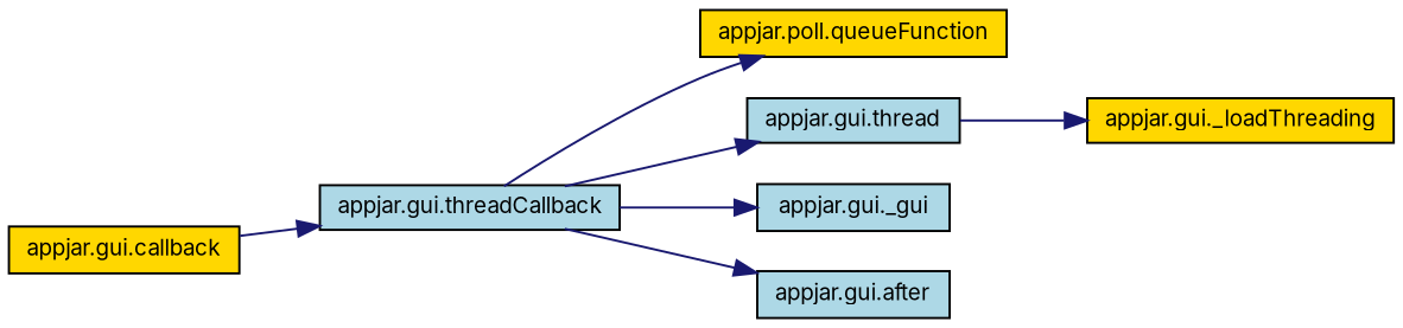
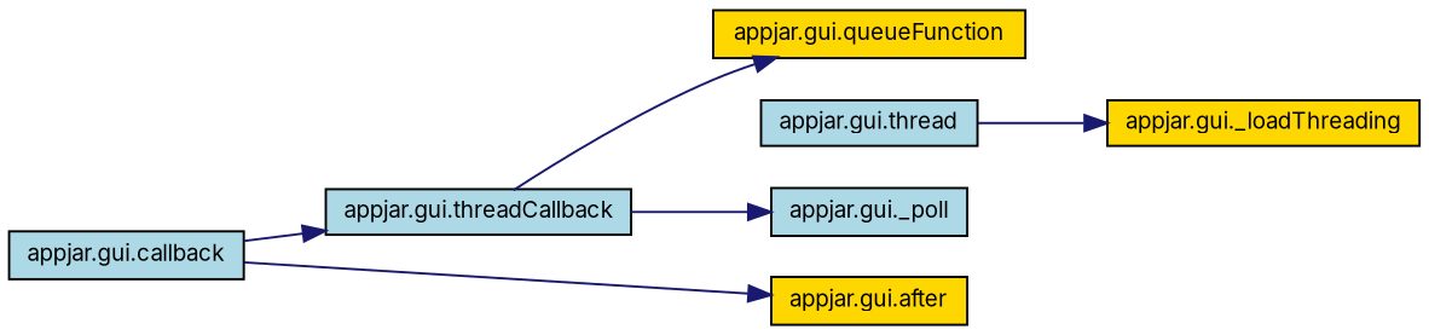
  digraph {
    fontname=Inter
    rankdir=LR
    node [color=black fillcolor=lightblue fontname=Inter fontsize=10 shape=record style=filled]
    edge [color=midnightblue fontname=Inter fontsize=10 labelfontname=Helvetica labelfontsize=10 style=solid]
-   n1 [fillcolor=gold fontcolor=black height=0.2 label="appjar.gui.callback" width=0.4]
+   n1 [fontcolor=black height=0.2 label="appjar.gui.callback" width=0.4]
    n2 [height=0.2 label="appjar.gui.threadCallback" width=0.4]
-   n3 [fillcolor=gold height=0.2 label="appjar.poll.queueFunction" width=0.4]
+   n3 [fillcolor=gold height=0.2 label="appjar.gui.queueFunction" width=0.4]
    n4 [height=0.2 label="appjar.gui.thread" width=0.4]
-   n5 [height=0.2 label="appjar.gui.after" width=0.4]
-   n6 [height=0.2 label="appjar.gui._gui" width=0.4]
+   n5 [fillcolor=gold height=0.2 label="appjar.gui.after" width=0.4]
+   n6 [height=0.2 label="appjar.gui._poll" width=0.4]
    n7 [fillcolor=gold height=0.2 label="appjar.gui._loadThreading" width=0.4]
    n1 -> n2
    n2 -> n3
-   n2 -> n4
-   n2 -> n5
+   n1 -> n5
    n2 -> n6
    n4 -> n7
  }
